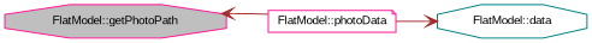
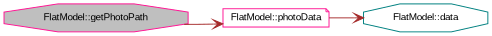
  digraph {
    fontname="Liberation Sans"
    rankdir=LR
    node [color=deeppink fillcolor=white fontname="Liberation Sans" fontsize=10 shape=octagon style=filled]
    edge [arrowhead=vee color=brown fontname="Liberation Sans" fontsize=10 labelfontname=Helvetica labelfontsize=10 style=solid]
    n1 [fillcolor=grey75 fontcolor=black height=0.2 label="FlatModel::getPhotoPath" width=0.4]
    n2 [height=0.2 label="FlatModel::photoData" shape=note width=0.4]
    n3 [color=teal height=0.2 label="FlatModel::data" width=0.4]
-   n2 -> n1
+   n1 -> n2
    n2 -> n3
  }
